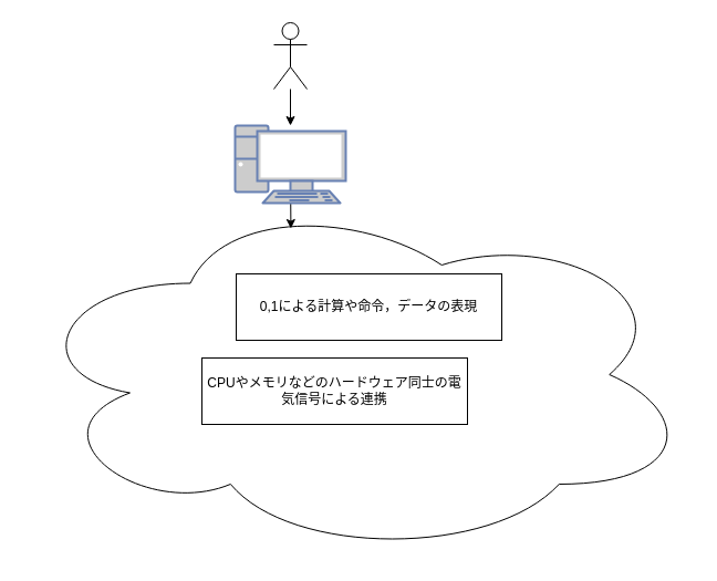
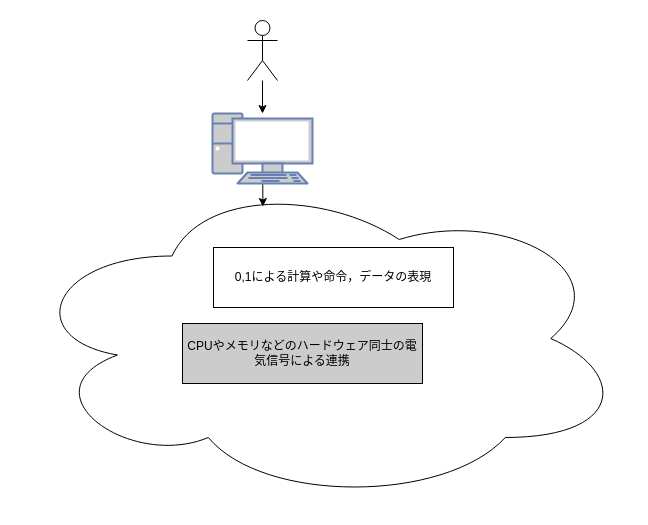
  <mxCell id="0" />
  <mxCell id="1" parent="0" />
  <mxCell id="2" value="" style="ellipse;shape=cloud;whiteSpace=wrap;html=1;fontSize=17;" parent="1" vertex="1"><mxGeometry x="20" y="173" width="606" height="330" as="geometry" /></mxCell>
- <mxCell id="3" value="&lt;font style=&quot;font-size: 12px;&quot;&gt;CPUやメモリなどのハードウェア同士の電気信号による連携&lt;/font&gt;" style="rounded=0;whiteSpace=wrap;html=1;" parent="1" vertex="1"><mxGeometry x="182" y="323" width="240" height="60" as="geometry" /></mxCell>
+ <mxCell id="3" value="&lt;font style=&quot;font-size: 12px;&quot;&gt;CPUやメモリなどのハードウェア同士の電気信号による連携&lt;/font&gt;" style="rounded=0;whiteSpace=wrap;html=1;fillColor=#cccccc;" parent="1" vertex="1"><mxGeometry x="182" y="323" width="240" height="60" as="geometry" /></mxCell>
  <mxCell id="4" style="edgeStyle=none;html=1;fontSize=17;" parent="1" source="5" target="7" edge="1"><mxGeometry relative="1" as="geometry" /></mxCell>
  <mxCell id="5" value="" style="shape=umlActor;verticalLabelPosition=bottom;verticalAlign=top;html=1;outlineConnect=0;" parent="1" vertex="1"><mxGeometry x="247" y="20" width="30" height="60" as="geometry" /></mxCell>
  <mxCell id="6" style="edgeStyle=none;html=1;entryX=0.4;entryY=0.1;entryDx=0;entryDy=0;entryPerimeter=0;fontSize=17;" parent="1" source="7" target="2" edge="1"><mxGeometry relative="1" as="geometry" /></mxCell>
  <mxCell id="7" value="" style="fontColor=#0066CC;verticalAlign=top;verticalLabelPosition=bottom;labelPosition=center;align=center;html=1;outlineConnect=0;fillColor=#CCCCCC;strokeColor=#6881B3;gradientColor=none;gradientDirection=north;strokeWidth=2;shape=mxgraph.networks.pc;fontSize=17;" parent="1" vertex="1"><mxGeometry x="212" y="113" width="100" height="70" as="geometry" /></mxCell>
  <mxCell id="8" value="0,1による計算や命令，データの表現" style="rounded=0;whiteSpace=wrap;html=1;" vertex="1" parent="1"><mxGeometry x="213" y="247" width="240" height="60" as="geometry" /></mxCell>
